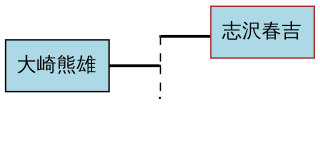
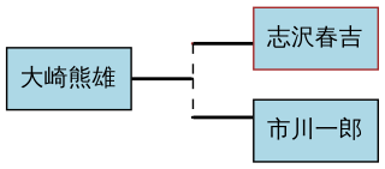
  graph {
    rankdir=LR
    splines=ortho
    fontname="Roboto Condensed"
    node [fontname="Roboto Condensed" shape=point color=black]
    edge [style=bold fontname="Roboto Condensed"]
    f0_c0 [height=0.01 width=0.01 color=brown]
    f0_c1 [height=0.01 width=0.01]
    f0_c2 [height=0.01 width=0.01]
    n4 [color=brown fillcolor=lightblue label=" 志沢春吉" shape=record style=filled]
+   n5 [fillcolor=lightblue label=" 市川一郎" shape=record style=filled]
    n6 [fillcolor=lightblue label=" 大崎熊雄" shape=record style=filled]
    subgraph sub_1 {
      rank=same
      f0_c0
      f0_c1
      f0_c2
    }
    f0_c0 -- f0_c1 [style=dashed]
    f0_c0 -- n4
    f0_c1 -- f0_c2 [style=dashed]
+   f0_c2 -- n5
    n6 -- f0_c1
  }
